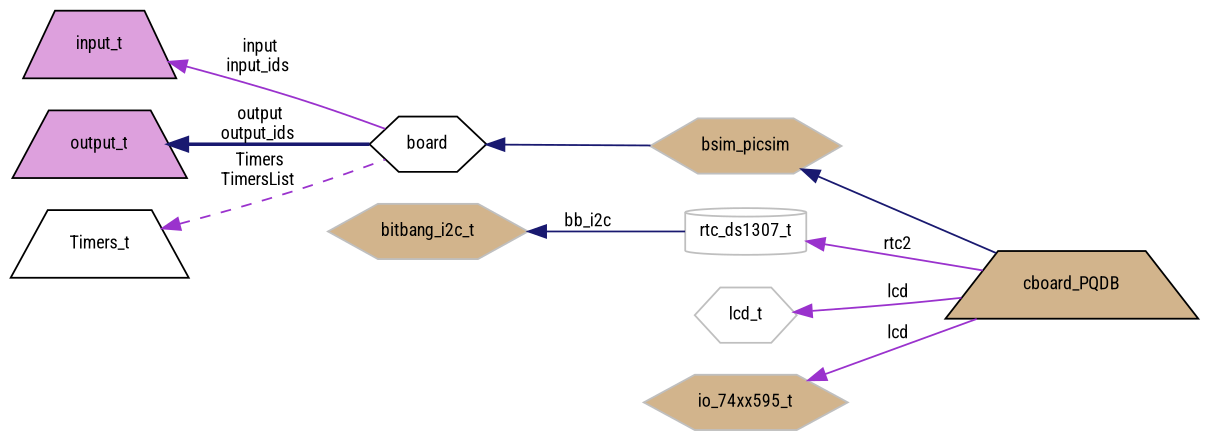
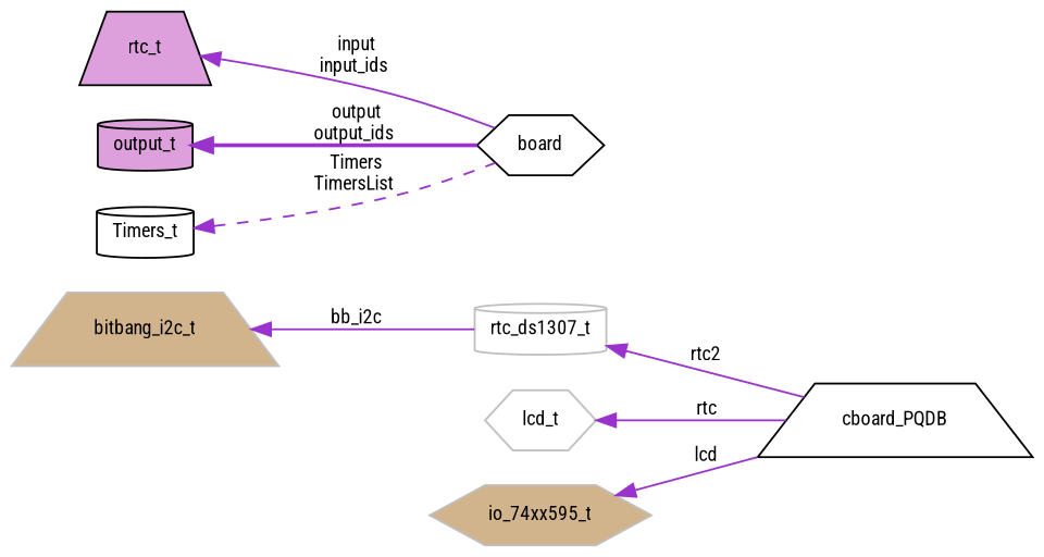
  digraph {
    fontname="Roboto Condensed"
    rankdir=LR
    node [color=black fillcolor=white fontname="Roboto Condensed" fontsize=10 shape=hexagon style=filled]
    edge [color=darkorchid3 dir=back fontname="Roboto Condensed" fontsize=10 labelfontname=Helvetica labelfontsize=10 style=solid]
-   n1 [fillcolor=tan fontcolor=black height=0.2 label=cboard_PQDB shape=trapezium width=0.4]
-   n2 [color=grey75 fillcolor=tan height=0.2 label=bsim_picsim width=0.4]
+   n1 [fontcolor=black height=0.2 label=cboard_PQDB shape=trapezium width=0.4]
    n3 [height=0.2 label=board width=0.4]
-   n4 [color=grey75 fillcolor=tan height=0.2 label=bitbang_i2c_t width=0.4]
+   n4 [color=grey75 fillcolor=tan height=0.2 label=bitbang_i2c_t shape=trapezium width=0.4]
    n5 [color=grey75 height=0.2 label=rtc_ds1307_t shape=cylinder width=0.4]
-   n6 [fillcolor=plum height=0.2 label=input_t shape=trapezium width=0.4]
-   n7 [fillcolor=plum height=0.2 label=output_t shape=trapezium width=0.4]
-   n8 [height=0.2 label=Timers_t shape=trapezium width=0.4]
+   n6 [fillcolor=plum height=0.2 label=rtc_t shape=trapezium width=0.4]
+   n7 [fillcolor=plum height=0.2 label=output_t shape=cylinder width=0.4]
+   n8 [height=0.2 label=Timers_t shape=cylinder width=0.4]
    n9 [color=grey75 height=0.2 label=lcd_t width=0.4]
    n10 [color=grey75 fillcolor=tan height=0.2 label=io_74xx595_t width=0.4]
-   n2 -> n1 [color=midnightblue]
-   n3 -> n2 [color=midnightblue]
-   n4 -> n5 [color=midnightblue label=" bb_i2c"]
+   n4 -> n5 [label=" bb_i2c"]
    n5 -> n1 [label=" rtc2"]
    n6 -> n3 [label=" input\ninput_ids"]
-   n7 -> n3 [color=midnightblue label=" output\noutput_ids" style=bold]
+   n7 -> n3 [label=" output\noutput_ids" style=bold]
    n8 -> n3 [label=" Timers\nTimersList" style=dashed]
-   n9 -> n1 [label=" lcd"]
+   n9 -> n1 [label=" rtc"]
    n10 -> n1 [label=" lcd"]
  }
